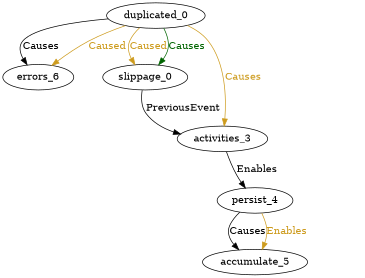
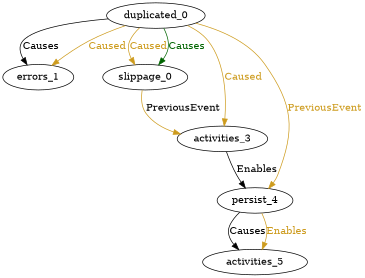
  digraph {
    rankdir=TB
    edge [color=goldenrod3 fontcolor=goldenrod3]
    n1 [label=duplicated_0]
-   n2 [label=errors_6]
+   n2 [label=errors_1]
    n3 [label=slippage_0]
    n4 [label=activities_3]
    n5 [label=persist_4]
-   n6 [label=accumulate_5]
+   n6 [label=activities_5]
    n1 -> n2 [color=Black fontcolor=black label=Causes]
    n1 -> n2 [label=Caused]
    n1 -> n3 [label=Caused]
    n1 -> n3 [color=darkgreen fontcolor=darkgreen label=Causes]
-   n1 -> n4 [label=Causes]
-   n3 -> n4 [color=Black fontcolor=black label=PreviousEvent]
+   n1 -> n4 [label=Caused]
+   n1 -> n5 [label=PreviousEvent]
+   n3 -> n4 [fontcolor=black label=PreviousEvent]
    n4 -> n5 [color=Black fontcolor=black label=Enables]
    n5 -> n6 [color=Black fontcolor=black label=Causes]
    n5 -> n6 [label=Enables]
  }
